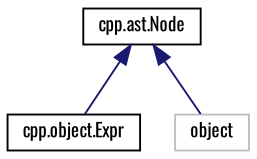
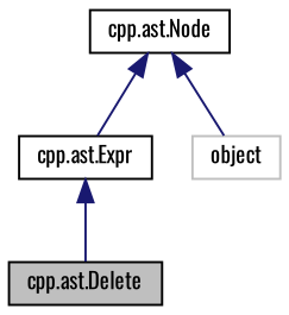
  digraph {
    fontname=Oswald
    node [color=black fillcolor=white fontname=Oswald fontsize=10 shape=record style=filled]
    edge [color=midnightblue dir=back fontname=Oswald fontsize=10 labelfontname=Helvetica labelfontsize=10 style=solid]
-   n2 [height=0.2 label="cpp.object.Expr" width=0.4]
+   n1 [fillcolor=grey75 fontcolor=black height=0.2 label="cpp.ast.Delete" width=0.4]
+   n2 [height=0.2 label="cpp.ast.Expr" width=0.4]
    n3 [height=0.2 label="cpp.ast.Node" width=0.4]
    n4 [color=grey75 height=0.2 label=object width=0.4]
+   n2 -> n1
    n3 -> n2
    n3 -> n4
  }
